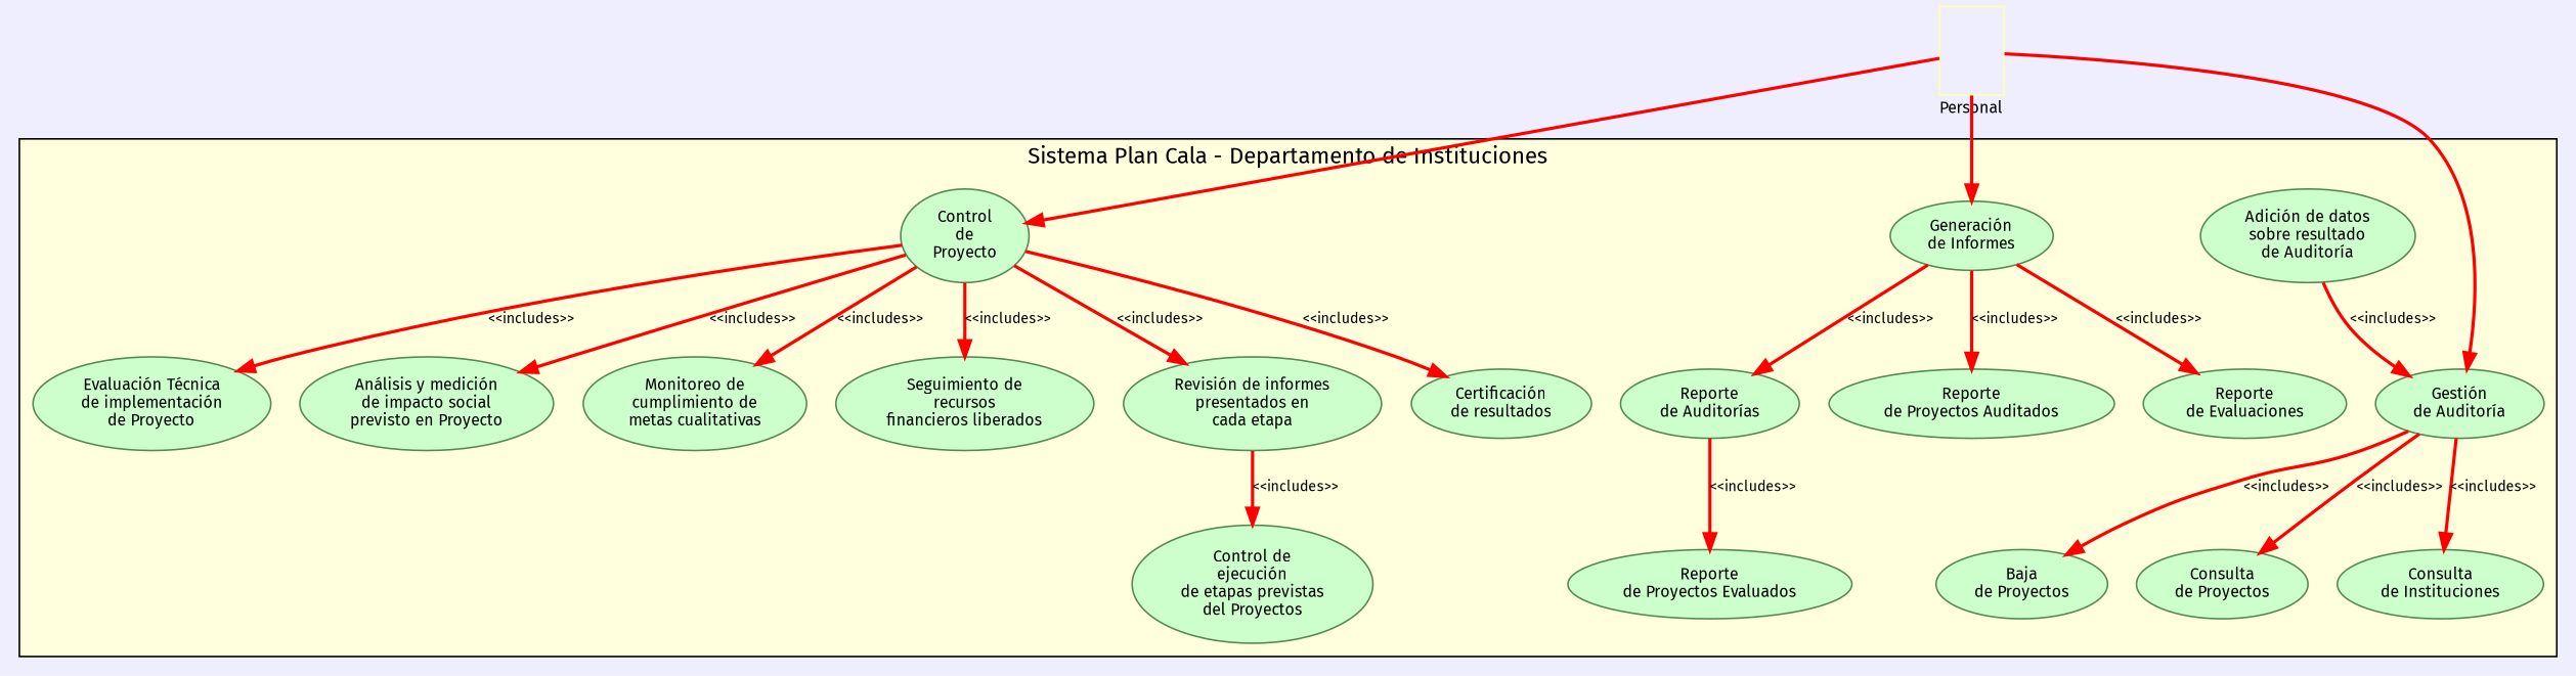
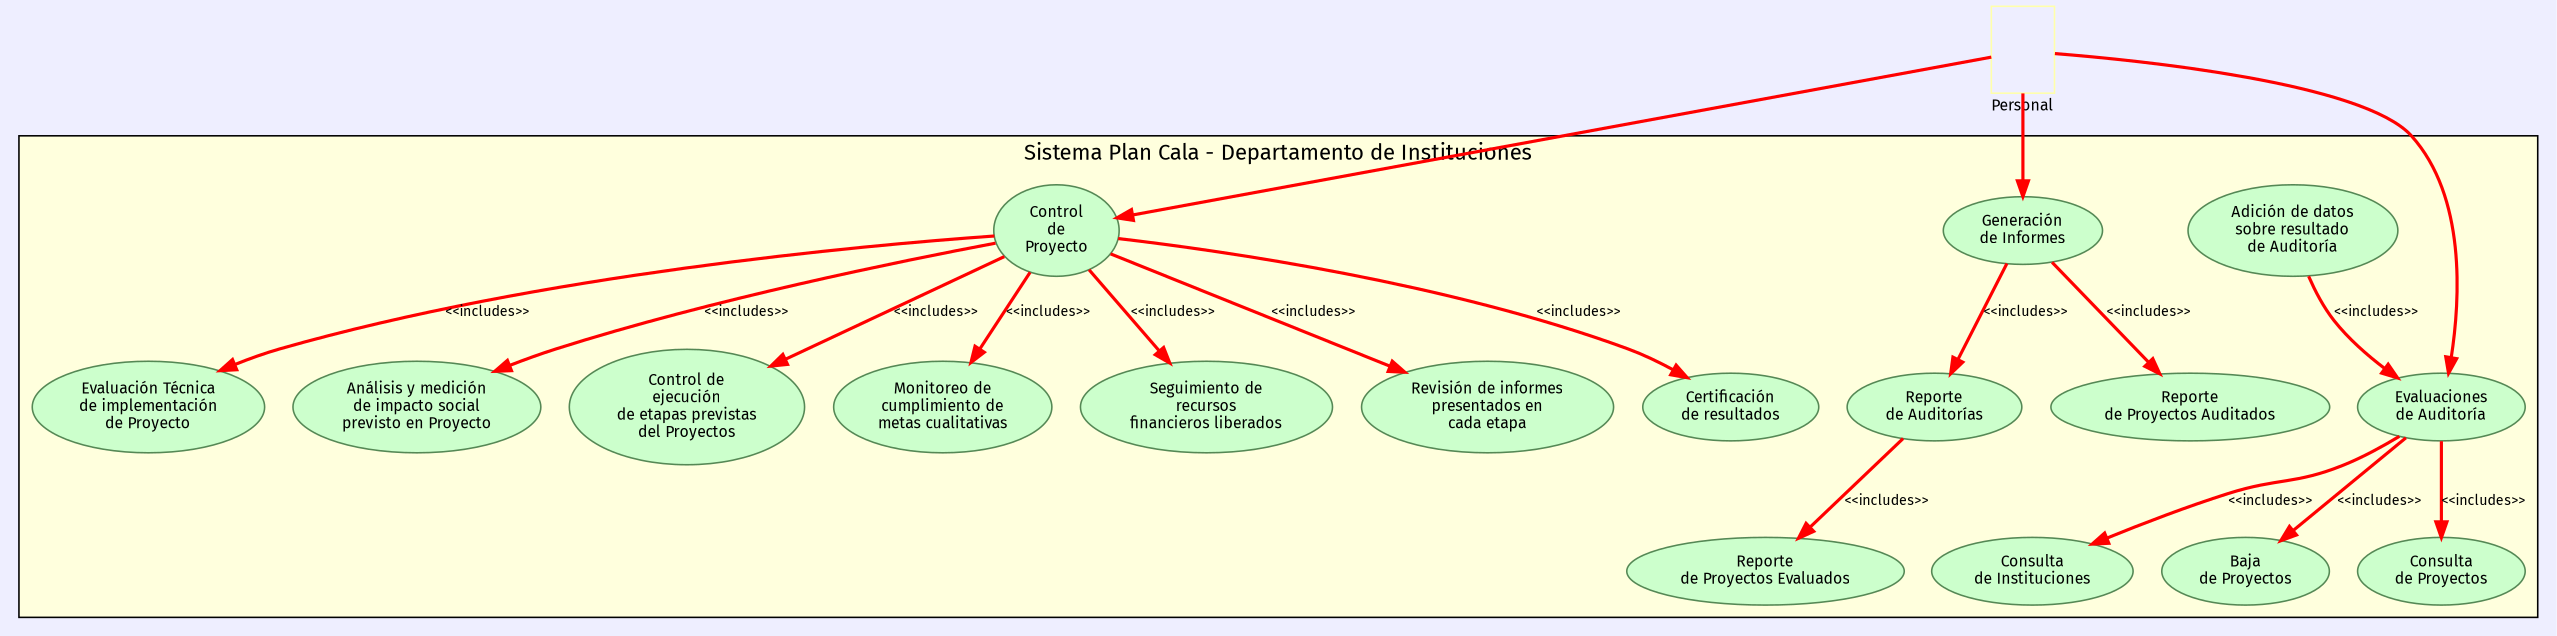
  digraph {
    bgcolor="#eeeeff"
    fontname="Fira Sans"
    rankdir=TB
    node [color="#558855" fontname="Fira Sans" fontsize=10 shape=ellipse fillcolor="#ccffcc" style=filled]
    edge [color=red fontname="Fira Sans" fontsize=9 style=bold]
    Personal [color="#ffffaa" fixedsize=true height=0.77 label="\n\n\n\n\n\n\N" shape=custom width=.552 fillcolor="" style=""]
    n2 [label="Control\nde\nProyecto"]
    n3 [label="Evaluación Técnica\nde implementación\nde Proyecto"]
    n4 [label="Análisis y medición\nde impacto social\nprevisto en Proyecto"]
    n5 [label="Control de\nejecución\nde etapas previstas\ndel Proyectos"]
    n6 [label="Monitoreo de\ncumplimiento de\nmetas cualitativas"]
    n7 [label="Seguimiento de\nrecursos\nfinancieros liberados"]
    n8 [label="Revisión de informes\npresentados en\ncada etapa"]
    n9 [label="Certificación\nde resultados"]
-   n10 [label="Gestión\nde Auditoría"]
+   n10 [label="Evaluaciones\nde Auditoría"]
    n11 [label="Adición de datos\nsobre resultado\nde Auditoría"]
    n12 [label="Consulta\nde Proyectos"]
    n13 [label="Consulta\nde Instituciones"]
    n14 [label="Baja\nde Proyectos"]
    n15 [label="Generación\nde Informes"]
    n16 [label="Reporte\nde Proyectos Evaluados"]
-   n17 [label="Reporte\nde Evaluaciones"]
    n18 [label="Reporte\nde Auditorías"]
    n19 [label="Reporte\nde Proyectos Auditados"]
    subgraph sub_1 {
      Personal
    }
    subgraph sub_2 {
    }
    subgraph sub_3 {
      n2
      n3
      n4
      n5
      n6
      n7
      n8
      n9
      n10
      n11
      n12
      n13
      n14
      n15
      n16
-     n17
      n18
      n19
    }
    subgraph sub_4 {
    }
    subgraph cluster_5 {
      color=black
      fillcolor="#ffffdd"
      label="Sistema Plan Cala - Departamento de Instituciones"
      style=filled
      n2
      n3
      n4
      n5
      n6
      n7
      n8
      n9
      n10
      n11
      n12
      n13
      n14
      n15
      n16
-     n17
      n18
      n19
    }
    Personal -> n2
    Personal -> n10
    Personal -> n15
    n2 -> n3 [label="<<includes>>"]
    n2 -> n4 [label="<<includes>>"]
-   n8 -> n5 [label="<<includes>>"]
+   n2 -> n5 [label="<<includes>>"]
    n2 -> n6 [label="<<includes>>"]
    n2 -> n7 [label="<<includes>>"]
    n2 -> n8 [label="<<includes>>"]
    n2 -> n9 [label="<<includes>>"]
    n10 -> n12 [label="<<includes>>"]
    n10 -> n13 [label="<<includes>>"]
    n10 -> n14 [label="<<includes>>"]
    n11 -> n10 [label="<<includes>>"]
-   n15 -> n17 [label="<<includes>>"]
    n15 -> n18 [label="<<includes>>"]
    n15 -> n19 [label="<<includes>>"]
    n18 -> n16 [label="<<includes>>"]
  }
